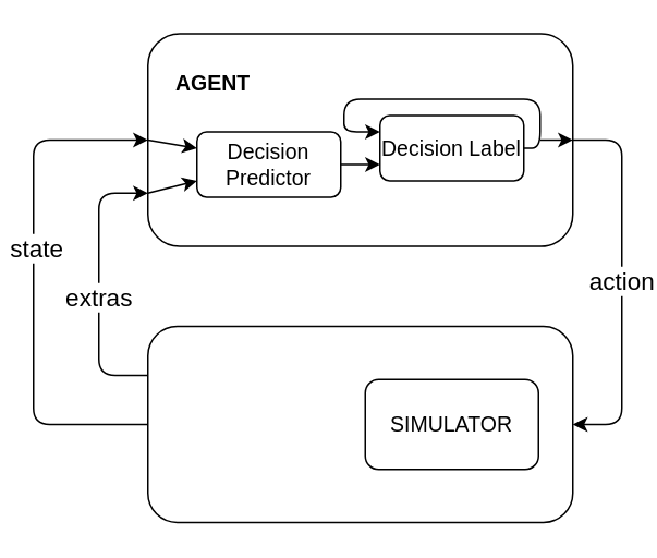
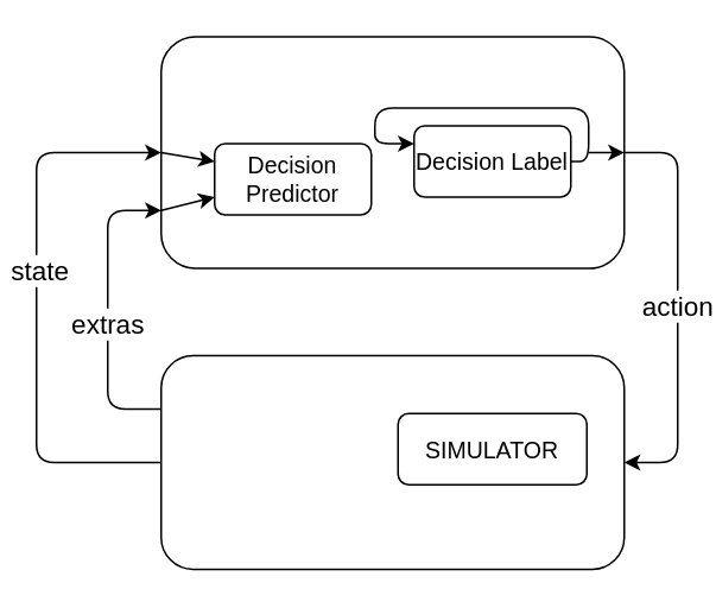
  <mxCell id="0" />
  <mxCell id="1" parent="0" />
  <mxCell id="2" value="" style="rounded=1;whiteSpace=wrap;html=1;" parent="1" vertex="1"><mxGeometry x="90" y="20" width="260" height="130" as="geometry" /></mxCell>
  <mxCell id="3" style="edgeStyle=none;html=1;exitX=0;exitY=0.5;exitDx=0;exitDy=0;entryX=0;entryY=0.25;entryDx=0;entryDy=0;" parent="1" source="2" target="15" edge="1"><mxGeometry relative="1" as="geometry" /></mxCell>
  <mxCell id="4" style="edgeStyle=none;html=1;exitX=0;exitY=0.75;exitDx=0;exitDy=0;entryX=0;entryY=0.75;entryDx=0;entryDy=0;" parent="1" source="2" target="15" edge="1"><mxGeometry relative="1" as="geometry" /></mxCell>
  <mxCell id="5" style="edgeStyle=orthogonalEdgeStyle;html=1;exitX=1;exitY=0.5;exitDx=0;exitDy=0;entryX=1;entryY=0.5;entryDx=0;entryDy=0;fontSize=13;" parent="1" source="2" target="12" edge="1"><mxGeometry relative="1" as="geometry"><Array as="points"><mxPoint x="380" y="85" /><mxPoint x="380" y="259" /></Array></mxGeometry></mxCell>
  <mxCell id="6" value="action" style="edgeLabel;html=1;align=center;verticalAlign=middle;resizable=0;points=[];fontSize=15;rounded=1;" parent="5" vertex="1" connectable="0"><mxGeometry x="-0.147" y="-1" relative="1" as="geometry"><mxPoint y="15" as="offset" /></mxGeometry></mxCell>
- <mxCell id="7" value="&lt;b&gt;AGENT&lt;/b&gt;" style="text;html=1;strokeColor=none;fillColor=none;align=center;verticalAlign=middle;whiteSpace=wrap;rounded=1;fontSize=13;" parent="1" vertex="1"><mxGeometry x="100" y="35" width="60" height="30" as="geometry" /></mxCell>
  <mxCell id="8" style="edgeStyle=orthogonalEdgeStyle;html=1;exitX=0;exitY=0.25;exitDx=0;exitDy=0;entryX=0;entryY=0.75;entryDx=0;entryDy=0;fontSize=13;" parent="1" source="12" target="2" edge="1"><mxGeometry relative="1" as="geometry"><Array as="points"><mxPoint x="60" y="229" /><mxPoint x="60" y="118" /></Array></mxGeometry></mxCell>
  <mxCell id="9" value="extras" style="edgeLabel;html=1;align=center;verticalAlign=middle;resizable=0;points=[];fontSize=15;rounded=1;" parent="8" vertex="1" connectable="0"><mxGeometry x="0.119" y="1" relative="1" as="geometry"><mxPoint y="17" as="offset" /></mxGeometry></mxCell>
  <mxCell id="10" style="edgeStyle=orthogonalEdgeStyle;html=1;exitX=0;exitY=0.5;exitDx=0;exitDy=0;entryX=0;entryY=0.5;entryDx=0;entryDy=0;fontSize=13;" parent="1" source="12" target="2" edge="1"><mxGeometry relative="1" as="geometry"><Array as="points"><mxPoint x="20" y="259" /><mxPoint x="20" y="85" /></Array></mxGeometry></mxCell>
  <mxCell id="11" value="state" style="edgeLabel;html=1;align=center;verticalAlign=middle;resizable=0;points=[];fontSize=15;rounded=1;" parent="10" vertex="1" connectable="0"><mxGeometry x="0.216" y="-1" relative="1" as="geometry"><mxPoint y="12" as="offset" /></mxGeometry></mxCell>
  <mxCell id="12" value="" style="rounded=1;whiteSpace=wrap;html=1;" parent="1" vertex="1"><mxGeometry x="90" y="199" width="260" height="120" as="geometry" /></mxCell>
- <mxCell id="13" value="SIMULATOR" style="rounded=1;whiteSpace=wrap;html=1;fontSize=13;" parent="1" vertex="1"><mxGeometry x="223" y="231.5" width="106" height="55" as="geometry" /></mxCell>
- <mxCell id="14" style="edgeStyle=none;html=1;exitX=1;exitY=0.5;exitDx=0;exitDy=0;entryX=0;entryY=0.75;entryDx=0;entryDy=0;" parent="1" source="15" target="16" edge="1"><mxGeometry relative="1" as="geometry" /></mxCell>
+ <mxCell id="13" value="SIMULATOR" style="rounded=1;whiteSpace=wrap;html=1;fontSize=13;" parent="1" vertex="1"><mxGeometry x="223" y="231.5" width="106" height="40" as="geometry" /></mxCell>
  <mxCell id="15" value="Decision Predictor" style="rounded=1;whiteSpace=wrap;html=1;fontSize=13;" parent="1" vertex="1"><mxGeometry x="120" y="80" width="88" height="40" as="geometry" /></mxCell>
  <mxCell id="16" value="Decision Label" style="rounded=1;whiteSpace=wrap;html=1;fontSize=13;" parent="1" vertex="1"><mxGeometry x="232" y="70" width="88" height="40" as="geometry" /></mxCell>
  <mxCell id="17" value="" style="edgeStyle=segmentEdgeStyle;endArrow=classic;html=1;elbow=vertical;entryX=0;entryY=0.25;entryDx=0;entryDy=0;exitX=1;exitY=0.5;exitDx=0;exitDy=0;" parent="1" source="16" target="16" edge="1"><mxGeometry width="50" height="50" relative="1" as="geometry"><mxPoint x="340" y="180" as="sourcePoint" /><mxPoint x="210" y="-10" as="targetPoint" /><Array as="points"><mxPoint x="330" y="90" /><mxPoint x="330" y="60" /><mxPoint x="210" y="60" /><mxPoint x="210" y="80" /></Array></mxGeometry></mxCell>
  <mxCell id="18" value="" style="endArrow=classic;html=1;elbow=vertical;entryX=1;entryY=0.5;entryDx=0;entryDy=0;" parent="1" target="2" edge="1"><mxGeometry width="50" height="50" relative="1" as="geometry"><mxPoint x="330" y="85" as="sourcePoint" /><mxPoint x="220" y="130" as="targetPoint" /></mxGeometry></mxCell>
